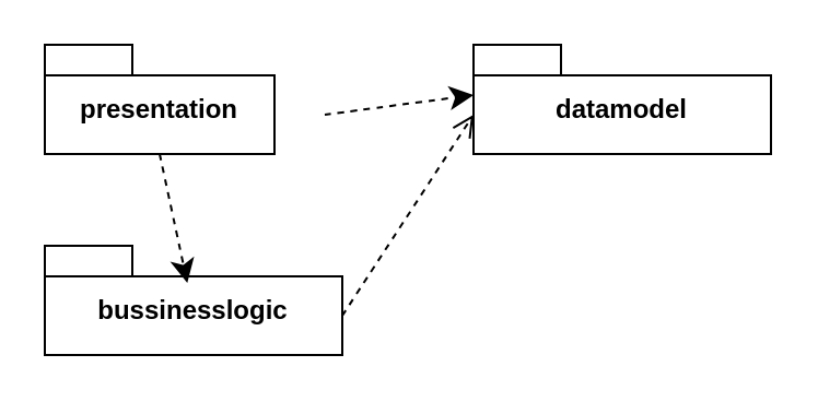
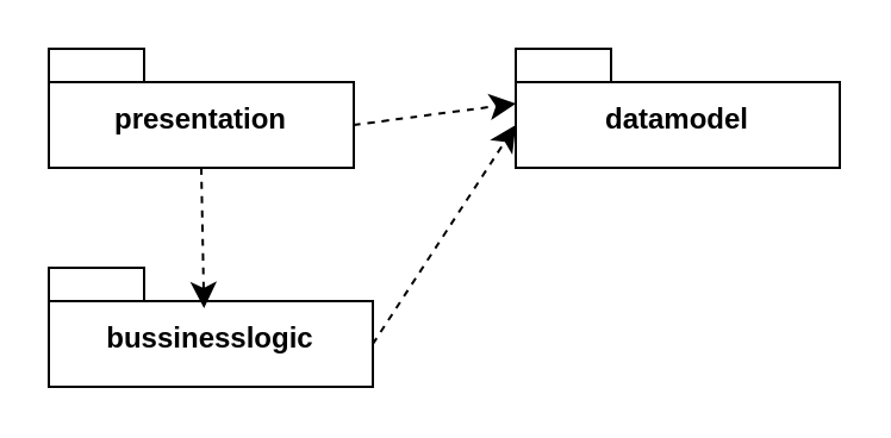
  <mxCell id="0" />
  <mxCell id="1" parent="0" />
- <mxCell id="2" value="presentation" style="shape=folder;fontStyle=1;spacingTop=10;tabWidth=40;tabHeight=14;tabPosition=left;html=1;whiteSpace=wrap;" vertex="1" parent="1"><mxGeometry x="20" y="20" width="105" height="50" as="geometry" /></mxCell>
+ <mxCell id="2" value="presentation" style="shape=folder;fontStyle=1;spacingTop=10;tabWidth=40;tabHeight=14;tabPosition=left;html=1;whiteSpace=wrap;" vertex="1" parent="1"><mxGeometry x="20" y="20" width="128" height="50" as="geometry" /></mxCell>
  <mxCell id="3" value="bussinesslogic" style="shape=folder;fontStyle=1;spacingTop=10;tabWidth=40;tabHeight=14;tabPosition=left;html=1;whiteSpace=wrap;" vertex="1" parent="1"><mxGeometry x="20" y="112" width="136" height="50" as="geometry" /></mxCell>
  <mxCell id="4" value="datamodel" style="shape=folder;fontStyle=1;spacingTop=10;tabWidth=40;tabHeight=14;tabPosition=left;html=1;whiteSpace=wrap;" vertex="1" parent="1"><mxGeometry x="216" y="20" width="136" height="50" as="geometry" /></mxCell>
  <mxCell id="5" style="edgeStyle=none;curved=1;rounded=0;orthogonalLoop=1;jettySize=auto;html=1;exitX=0;exitY=0;exitDx=128;exitDy=32;exitPerimeter=0;entryX=0;entryY=0;entryDx=0;entryDy=23;entryPerimeter=0;fontSize=12;startSize=8;endSize=8;dashed=1;" edge="1" parent="1" source="2" target="4"><mxGeometry relative="1" as="geometry" /></mxCell>
- <mxCell id="6" style="edgeStyle=none;curved=1;rounded=0;orthogonalLoop=1;jettySize=auto;html=1;exitX=0;exitY=0;exitDx=136;exitDy=32;exitPerimeter=0;entryX=0;entryY=0;entryDx=0;entryDy=32;entryPerimeter=0;fontSize=12;startSize=8;endSize=8;dashed=1;endArrow=open;" edge="1" parent="1" source="3" target="4"><mxGeometry relative="1" as="geometry" /></mxCell>
+ <mxCell id="6" style="edgeStyle=none;curved=1;rounded=0;orthogonalLoop=1;jettySize=auto;html=1;exitX=0;exitY=0;exitDx=136;exitDy=32;exitPerimeter=0;entryX=0;entryY=0;entryDx=0;entryDy=32;entryPerimeter=0;fontSize=12;startSize=8;endSize=8;dashed=1;" edge="1" parent="1" source="3" target="4"><mxGeometry relative="1" as="geometry" /></mxCell>
  <mxCell id="7" style="edgeStyle=none;curved=1;rounded=0;orthogonalLoop=1;jettySize=auto;html=1;exitX=0.5;exitY=1;exitDx=0;exitDy=0;exitPerimeter=0;entryX=0.479;entryY=0.34;entryDx=0;entryDy=0;entryPerimeter=0;fontSize=12;startSize=8;endSize=8;dashed=1;" edge="1" parent="1" source="2" target="3"><mxGeometry relative="1" as="geometry" /></mxCell>
